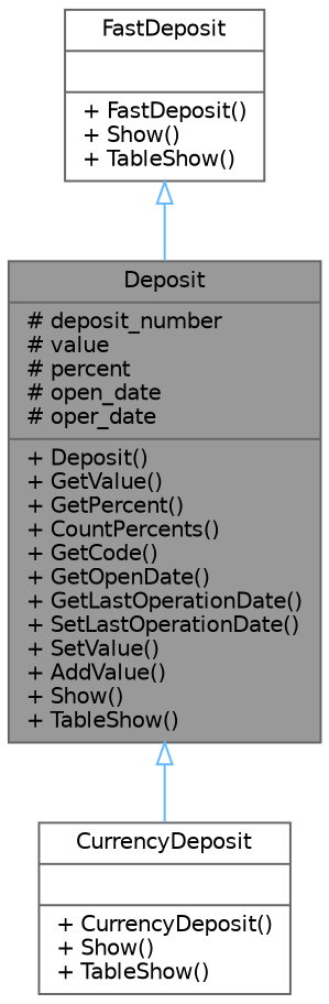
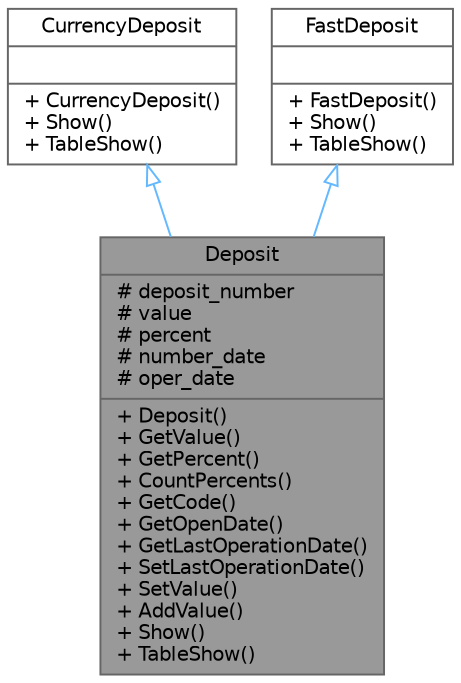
  digraph {
    node [color=gray40 fillcolor=white fontname=Helvetica fontsize=10 shape=record style=filled]
    edge [arrowtail=onormal color=steelblue1 dir=back fontname=Helvetica fontsize=10 labelfontname=Helvetica labelfontsize=10 style=solid]
-   n1 [fillcolor=grey60 fontcolor=black height=0.2 label="{Deposit\n|# deposit_number\l# value\l# percent\l# open_date\l# oper_date\l|+ Deposit()\l+ GetValue()\l+ GetPercent()\l+ CountPercents()\l+ GetCode()\l+ GetOpenDate()\l+ GetLastOperationDate()\l+ SetLastOperationDate()\l+ SetValue()\l+ AddValue()\l+ Show()\l+ TableShow()\l}" width=0.4]
+   n1 [fillcolor=grey60 fontcolor=black height=0.2 label="{Deposit\n|# deposit_number\l# value\l# percent\l# number_date\l# oper_date\l|+ Deposit()\l+ GetValue()\l+ GetPercent()\l+ CountPercents()\l+ GetCode()\l+ GetOpenDate()\l+ GetLastOperationDate()\l+ SetLastOperationDate()\l+ SetValue()\l+ AddValue()\l+ Show()\l+ TableShow()\l}" width=0.4]
    n2 [height=0.2 label="{CurrencyDeposit\n||+ CurrencyDeposit()\l+ Show()\l+ TableShow()\l}" width=0.4]
    n3 [height=0.2 label="{FastDeposit\n||+ FastDeposit()\l+ Show()\l+ TableShow()\l}" width=0.4]
-   n1 -> n2
+   n2 -> n1
    n3 -> n1
  }
